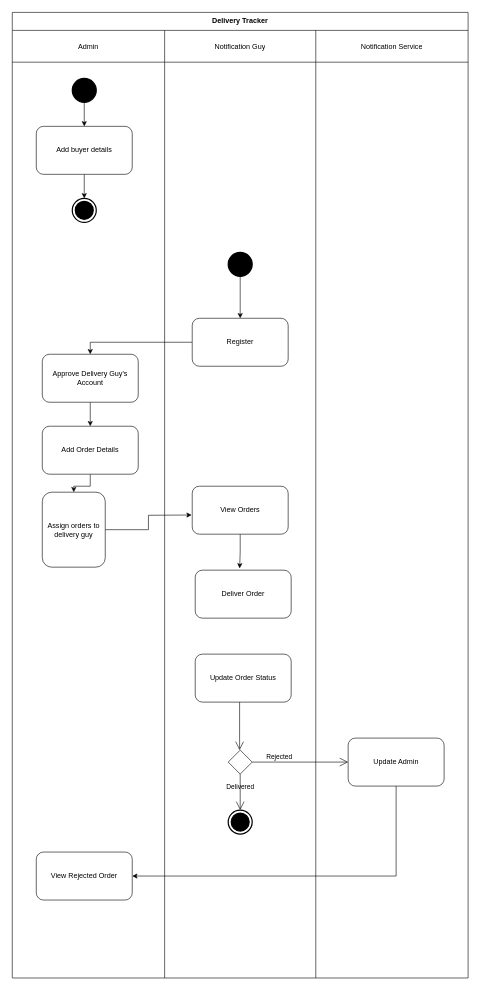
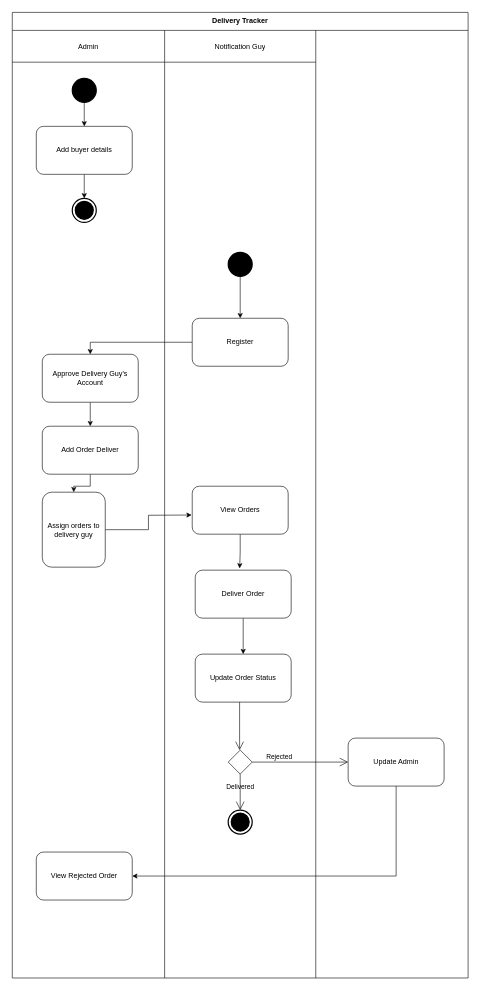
  <mxCell id="0" />
  <mxCell id="1" parent="0" />
  <mxCell id="2" value="Delivery Tracker" style="shape=table;html=1;whiteSpace=wrap;startSize=30;container=1;collapsible=0;childLayout=tableLayout;fontStyle=1;align=center;" vertex="1" parent="1"><mxGeometry x="20" y="20" width="760" height="1610" as="geometry" /></mxCell>
  <mxCell id="3" value="" style="shape=partialRectangle;html=1;whiteSpace=wrap;collapsible=0;dropTarget=0;pointerEvents=0;fillColor=none;top=0;left=0;bottom=0;right=0;points=[[0,0.5],[1,0.5]];portConstraint=eastwest;" vertex="1" parent="2"><mxGeometry y="30" width="760" height="53" as="geometry" /></mxCell>
  <mxCell id="4" value="Admin" style="shape=partialRectangle;html=1;whiteSpace=wrap;connectable=0;fillColor=none;top=0;left=0;bottom=0;right=0;overflow=hidden;" vertex="1" parent="3"><mxGeometry width="254" height="53" as="geometry" /></mxCell>
  <mxCell id="5" value="Notification Guy" style="shape=partialRectangle;html=1;whiteSpace=wrap;connectable=0;fillColor=none;top=0;left=0;bottom=0;right=0;overflow=hidden;" vertex="1" parent="3"><mxGeometry x="254" width="252" height="53" as="geometry" /></mxCell>
- <mxCell id="6" value="Notification Service" style="shape=partialRectangle;html=1;whiteSpace=wrap;connectable=0;fillColor=none;top=0;left=0;bottom=0;right=0;overflow=hidden;" vertex="1" parent="3"><mxGeometry x="506" width="254" height="53" as="geometry" /></mxCell>
  <mxCell id="7" value="" style="shape=partialRectangle;html=1;whiteSpace=wrap;collapsible=0;dropTarget=0;pointerEvents=0;fillColor=none;top=0;left=0;bottom=0;right=0;points=[[0,0.5],[1,0.5]];portConstraint=eastwest;" vertex="1" parent="2"><mxGeometry y="83" width="760" height="1527" as="geometry" /></mxCell>
  <mxCell id="8" value="" style="shape=partialRectangle;html=1;whiteSpace=wrap;connectable=0;fillColor=none;top=0;left=0;bottom=0;right=0;overflow=hidden;" vertex="1" parent="7"><mxGeometry width="254" height="1527" as="geometry" /></mxCell>
  <mxCell id="9" value="" style="shape=partialRectangle;html=1;whiteSpace=wrap;connectable=0;fillColor=none;top=0;left=0;bottom=0;right=0;overflow=hidden;" vertex="1" parent="7"><mxGeometry x="254" width="252" height="1527" as="geometry" /></mxCell>
  <mxCell id="10" style="shape=partialRectangle;html=1;whiteSpace=wrap;connectable=0;fillColor=none;top=0;left=0;bottom=0;right=0;overflow=hidden;" vertex="1" parent="7"><mxGeometry x="506" width="254" height="1527" as="geometry" /></mxCell>
  <mxCell id="11" style="edgeStyle=orthogonalEdgeStyle;rounded=0;orthogonalLoop=1;jettySize=auto;html=1;" edge="1" parent="1" source="12" target="14"><mxGeometry relative="1" as="geometry" /></mxCell>
  <mxCell id="12" value="" style="shape=ellipse;html=1;fillColor=#000000;strokeWidth=2;verticalLabelPosition=bottom;verticalAlignment=top;perimeter=ellipsePerimeter;" vertex="1" parent="1"><mxGeometry x="380" y="420" width="40" height="40" as="geometry" /></mxCell>
  <mxCell id="13" style="edgeStyle=orthogonalEdgeStyle;rounded=0;orthogonalLoop=1;jettySize=auto;html=1;entryX=0.5;entryY=0;entryDx=0;entryDy=0;" edge="1" parent="1" source="14" target="16"><mxGeometry relative="1" as="geometry" /></mxCell>
  <mxCell id="14" value="Register" style="shape=rect;html=1;rounded=1;whiteSpace=wrap;align=center;" vertex="1" parent="1"><mxGeometry x="320" y="530" width="160" height="80" as="geometry" /></mxCell>
  <mxCell id="15" style="edgeStyle=orthogonalEdgeStyle;rounded=0;orthogonalLoop=1;jettySize=auto;html=1;" edge="1" parent="1" source="16" target="18"><mxGeometry relative="1" as="geometry" /></mxCell>
  <mxCell id="16" value="Approve Delivery Guy's Account" style="shape=rect;html=1;rounded=1;whiteSpace=wrap;align=center;" vertex="1" parent="1"><mxGeometry x="70" y="590" width="160" height="80" as="geometry" /></mxCell>
  <mxCell id="17" style="edgeStyle=orthogonalEdgeStyle;rounded=0;orthogonalLoop=1;jettySize=auto;html=1;" edge="1" parent="1" source="18" target="38"><mxGeometry relative="1" as="geometry" /></mxCell>
- <mxCell id="18" value="Add Order Details" style="shape=rect;html=1;rounded=1;whiteSpace=wrap;align=center;" vertex="1" parent="1"><mxGeometry x="70" y="710" width="160" height="80" as="geometry" /></mxCell>
+ <mxCell id="18" value="Add Order Deliver" style="shape=rect;html=1;rounded=1;whiteSpace=wrap;align=center;" vertex="1" parent="1"><mxGeometry x="70" y="710" width="160" height="80" as="geometry" /></mxCell>
  <mxCell id="19" style="edgeStyle=orthogonalEdgeStyle;rounded=0;orthogonalLoop=1;jettySize=auto;html=1;entryX=0.463;entryY=-0.037;entryDx=0;entryDy=0;entryPerimeter=0;" edge="1" parent="1" source="20" target="22"><mxGeometry relative="1" as="geometry" /></mxCell>
  <mxCell id="20" value="View Orders" style="shape=rect;html=1;rounded=1;whiteSpace=wrap;align=center;" vertex="1" parent="1"><mxGeometry x="320" y="810" width="160" height="80" as="geometry" /></mxCell>
+ <mxCell id="21" style="edgeStyle=orthogonalEdgeStyle;rounded=0;orthogonalLoop=1;jettySize=auto;html=1;" edge="1" parent="1" source="22" target="23"><mxGeometry relative="1" as="geometry" /></mxCell>
  <mxCell id="22" value="Deliver Order" style="shape=rect;html=1;rounded=1;whiteSpace=wrap;align=center;" vertex="1" parent="1"><mxGeometry x="325" y="950" width="160" height="80" as="geometry" /></mxCell>
  <mxCell id="23" value="Update Order Status" style="shape=rect;html=1;rounded=1;whiteSpace=wrap;align=center;" vertex="1" parent="1"><mxGeometry x="325" y="1090" width="160" height="80" as="geometry" /></mxCell>
  <mxCell id="24" value="" style="shape=rhombus;html=1;verticalLabelPosition=bottom;verticalAlignment=top;" vertex="1" parent="1"><mxGeometry x="380" y="1250" width="40" height="40" as="geometry" /></mxCell>
  <mxCell id="25" value="" style="edgeStyle=elbowEdgeStyle;html=1;elbow=horizontal;align=right;verticalAlign=bottom;endArrow=none;rounded=0;labelBackgroundColor=none;startArrow=open;startSize=12;entryX=0.463;entryY=1;entryDx=0;entryDy=0;entryPerimeter=0;" edge="1" source="24" parent="1" target="23"><mxGeometry relative="1" as="geometry"><mxPoint x="653" y="1110" as="targetPoint" /></mxGeometry></mxCell>
  <mxCell id="26" value="Rejected" style="edgeStyle=elbowEdgeStyle;html=1;elbow=vertical;verticalAlign=bottom;endArrow=open;rounded=0;labelBackgroundColor=none;endSize=12;entryX=0;entryY=0.5;entryDx=0;entryDy=0;exitX=1;exitY=0.5;exitDx=0;exitDy=0;" edge="1" source="24" parent="1" target="29"><mxGeometry x="-0.437" relative="1" as="geometry"><mxPoint x="753" y="1170" as="targetPoint" /><mxPoint as="offset" /></mxGeometry></mxCell>
  <mxCell id="27" value="Delivered" style="edgeStyle=elbowEdgeStyle;html=1;elbow=vertical;verticalAlign=bottom;endArrow=open;rounded=0;labelBackgroundColor=none;endSize=12;entryX=0.5;entryY=0;entryDx=0;entryDy=0;entryPerimeter=0;" edge="1" source="24" parent="1" target="31"><mxGeometry relative="1" as="geometry"><mxPoint x="553" y="1170" as="targetPoint" /></mxGeometry></mxCell>
  <mxCell id="28" style="edgeStyle=orthogonalEdgeStyle;rounded=0;orthogonalLoop=1;jettySize=auto;html=1;entryX=1;entryY=0.5;entryDx=0;entryDy=0;" edge="1" parent="1" source="29" target="30"><mxGeometry relative="1" as="geometry"><Array as="points"><mxPoint x="660" y="1460" /></Array></mxGeometry></mxCell>
  <mxCell id="29" value="Update Admin" style="shape=rect;html=1;rounded=1;whiteSpace=wrap;align=center;" vertex="1" parent="1"><mxGeometry x="580" y="1230" width="160" height="80" as="geometry" /></mxCell>
  <mxCell id="30" value="View Rejected Order" style="shape=rect;html=1;rounded=1;whiteSpace=wrap;align=center;" vertex="1" parent="1"><mxGeometry x="60" y="1420" width="160" height="80" as="geometry" /></mxCell>
  <mxCell id="31" value="" style="html=1;shape=mxgraph.sysml.actFinal;strokeWidth=2;verticalLabelPosition=bottom;verticalAlignment=top;" vertex="1" parent="1"><mxGeometry x="380" y="1350" width="40" height="40" as="geometry" /></mxCell>
  <mxCell id="32" style="edgeStyle=orthogonalEdgeStyle;rounded=0;orthogonalLoop=1;jettySize=auto;html=1;entryX=0.5;entryY=0;entryDx=0;entryDy=0;" edge="1" parent="1" source="33" target="35"><mxGeometry relative="1" as="geometry" /></mxCell>
  <mxCell id="33" value="" style="shape=ellipse;html=1;fillColor=#000000;strokeWidth=2;verticalLabelPosition=bottom;verticalAlignment=top;perimeter=ellipsePerimeter;" vertex="1" parent="1"><mxGeometry x="120" y="130" width="40" height="40" as="geometry" /></mxCell>
  <mxCell id="34" style="edgeStyle=orthogonalEdgeStyle;rounded=0;orthogonalLoop=1;jettySize=auto;html=1;entryX=0.5;entryY=0;entryDx=0;entryDy=0;entryPerimeter=0;" edge="1" parent="1" source="35" target="36"><mxGeometry relative="1" as="geometry" /></mxCell>
  <mxCell id="35" value="Add buyer details" style="shape=rect;html=1;rounded=1;whiteSpace=wrap;align=center;" vertex="1" parent="1"><mxGeometry x="60" y="210" width="160" height="80" as="geometry" /></mxCell>
  <mxCell id="36" value="" style="html=1;shape=mxgraph.sysml.actFinal;strokeWidth=2;verticalLabelPosition=bottom;verticalAlignment=top;" vertex="1" parent="1"><mxGeometry x="120" width="40" height="40" as="geometry" y="330" /></mxCell>
  <mxCell id="37" style="edgeStyle=orthogonalEdgeStyle;rounded=0;orthogonalLoop=1;jettySize=auto;html=1;" edge="1" parent="1" source="38"><mxGeometry relative="1" as="geometry"><mxPoint x="319" y="858" as="targetPoint" /></mxGeometry></mxCell>
  <mxCell id="38" value="Assign orders to delivery guy" style="shape=rect;html=1;rounded=1;whiteSpace=wrap;align=center;" vertex="1" parent="1"><mxGeometry x="70" y="820" width="105" height="125" as="geometry" /></mxCell>
